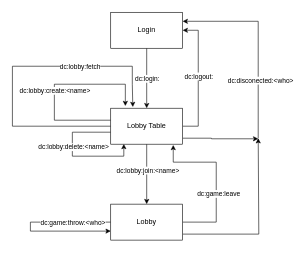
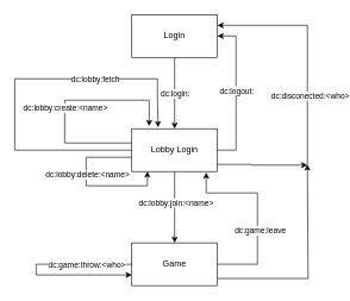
  <mxCell id="0" />
  <mxCell id="1" parent="0" />
  <mxCell id="2" style="edgeStyle=orthogonalEdgeStyle;rounded=0;orthogonalLoop=1;jettySize=auto;html=1;" edge="1" parent="1" source="4" target="16"><mxGeometry relative="1" as="geometry" /></mxCell>
  <mxCell id="3" value="dc:login:" style="edgeLabel;html=1;align=center;verticalAlign=middle;resizable=0;points=[];" vertex="1" connectable="0" parent="2"><mxGeometry x="-0.09" y="-1" relative="1" as="geometry"><mxPoint x="1" y="4" as="offset" /></mxGeometry></mxCell>
  <mxCell id="4" value="Login" style="rounded=0;whiteSpace=wrap;html=1;" vertex="1" parent="1"><mxGeometry x="184" y="20" width="120" height="60" as="geometry" /></mxCell>
  <mxCell id="5" style="edgeStyle=orthogonalEdgeStyle;rounded=0;orthogonalLoop=1;jettySize=auto;html=1;entryX=1;entryY=0.5;entryDx=0;entryDy=0;" edge="1" parent="1" source="16" target="4"><mxGeometry relative="1" as="geometry"><mxPoint x="350" y="70" as="targetPoint" /><Array as="points"><mxPoint x="330" y="210" /><mxPoint x="330" y="50" /></Array></mxGeometry></mxCell>
  <mxCell id="6" value="dc:logout:" style="edgeLabel;html=1;align=center;verticalAlign=middle;resizable=0;points=[];" vertex="1" connectable="0" parent="5"><mxGeometry x="0.035" relative="1" as="geometry"><mxPoint as="offset" /></mxGeometry></mxCell>
  <mxCell id="7" style="edgeStyle=orthogonalEdgeStyle;rounded=0;orthogonalLoop=1;jettySize=auto;html=1;entryX=0.203;entryY=-0.061;entryDx=0;entryDy=0;entryPerimeter=0;" edge="1" parent="1" source="16" target="16"><mxGeometry relative="1" as="geometry"><mxPoint x="150" y="140" as="targetPoint" /><Array as="points"><mxPoint x="90" y="200" /><mxPoint x="90" y="140" /><mxPoint x="208" y="140" /></Array></mxGeometry></mxCell>
  <mxCell id="8" value="dc:lobby:create:&amp;lt;name&amp;gt;" style="edgeLabel;html=1;align=center;verticalAlign=middle;resizable=0;points=[];" vertex="1" connectable="0" parent="7"><mxGeometry x="-0.255" y="1" relative="1" as="geometry"><mxPoint x="1" y="-29" as="offset" /></mxGeometry></mxCell>
  <mxCell id="9" style="edgeStyle=orthogonalEdgeStyle;rounded=0;orthogonalLoop=1;jettySize=auto;html=1;entryX=0.307;entryY=-0.033;entryDx=0;entryDy=0;entryPerimeter=0;" edge="1" parent="1" source="16" target="16"><mxGeometry relative="1" as="geometry"><mxPoint x="90" y="140" as="targetPoint" /><Array as="points"><mxPoint x="20" y="210" /><mxPoint x="20" y="110" /><mxPoint x="220" y="110" /><mxPoint x="220" y="140" /><mxPoint x="221" y="140" /></Array></mxGeometry></mxCell>
  <mxCell id="10" value="dc:lobby:fetch" style="edgeLabel;html=1;align=center;verticalAlign=middle;resizable=0;points=[];" vertex="1" connectable="0" parent="9"><mxGeometry x="0.262" y="1" relative="1" as="geometry"><mxPoint x="40" y="1" as="offset" /></mxGeometry></mxCell>
  <mxCell id="11" style="edgeStyle=orthogonalEdgeStyle;rounded=0;orthogonalLoop=1;jettySize=auto;html=1;entryX=0.182;entryY=0.994;entryDx=0;entryDy=0;entryPerimeter=0;" edge="1" parent="1" source="16" target="16"><mxGeometry relative="1" as="geometry"><mxPoint x="90" y="260" as="targetPoint" /><Array as="points"><mxPoint x="120" y="220" /><mxPoint x="120" y="260" /><mxPoint x="206" y="260" /></Array></mxGeometry></mxCell>
  <mxCell id="12" value="dc:lobby:delete:&amp;lt;name&amp;gt;" style="edgeLabel;html=1;align=center;verticalAlign=middle;resizable=0;points=[];" vertex="1" connectable="0" parent="11"><mxGeometry x="-0.16" y="1" relative="1" as="geometry"><mxPoint as="offset" /></mxGeometry></mxCell>
  <mxCell id="13" style="edgeStyle=orthogonalEdgeStyle;rounded=0;orthogonalLoop=1;jettySize=auto;html=1;" edge="1" parent="1" source="16" target="22"><mxGeometry relative="1" as="geometry" /></mxCell>
  <mxCell id="14" value="dc:lobby:join:&amp;lt;name&amp;gt;" style="edgeLabel;html=1;align=center;verticalAlign=middle;resizable=0;points=[];" vertex="1" connectable="0" parent="13"><mxGeometry x="-0.14" y="1" relative="1" as="geometry"><mxPoint as="offset" /></mxGeometry></mxCell>
  <mxCell id="15" style="edgeStyle=orthogonalEdgeStyle;rounded=0;orthogonalLoop=1;jettySize=auto;html=1;" edge="1" parent="1" source="16"><mxGeometry relative="1" as="geometry"><mxPoint x="430" y="231" as="targetPoint" /><Array as="points"><mxPoint x="352" y="230" /><mxPoint x="400" y="231" /></Array></mxGeometry></mxCell>
- <mxCell id="16" value="Lobby Table" style="rounded=0;whiteSpace=wrap;html=1;" vertex="1" parent="1"><mxGeometry x="184" y="180" width="120" height="60" as="geometry" /></mxCell>
+ <mxCell id="16" value="Lobby Login" style="rounded=0;whiteSpace=wrap;html=1;" vertex="1" parent="1"><mxGeometry x="184" y="180" width="120" height="60" as="geometry" /></mxCell>
  <mxCell id="17" style="edgeStyle=orthogonalEdgeStyle;rounded=0;orthogonalLoop=1;jettySize=auto;html=1;entryX=0.869;entryY=1.022;entryDx=0;entryDy=0;entryPerimeter=0;" edge="1" parent="1" source="22" target="16"><mxGeometry relative="1" as="geometry"><Array as="points"><mxPoint x="360" y="370" /><mxPoint x="360" y="270" /><mxPoint x="288" y="270" /></Array></mxGeometry></mxCell>
  <mxCell id="18" value="dc:game:leave" style="edgeLabel;html=1;align=center;verticalAlign=middle;resizable=0;points=[];" vertex="1" connectable="0" parent="17"><mxGeometry x="-0.19" y="-3" relative="1" as="geometry"><mxPoint as="offset" /></mxGeometry></mxCell>
  <mxCell id="19" style="edgeStyle=orthogonalEdgeStyle;rounded=0;orthogonalLoop=1;jettySize=auto;html=1;entryX=0;entryY=0.75;entryDx=0;entryDy=0;" edge="1" parent="1" source="22" target="22"><mxGeometry relative="1" as="geometry"><mxPoint x="90" y="410" as="targetPoint" /><Array as="points"><mxPoint x="50" y="370" /><mxPoint x="50" y="385" /></Array></mxGeometry></mxCell>
  <mxCell id="20" value="dc:game:throw:&amp;lt;who&amp;gt;" style="edgeLabel;html=1;align=center;verticalAlign=middle;resizable=0;points=[];" vertex="1" connectable="0" parent="19"><mxGeometry x="-0.139" y="-1" relative="1" as="geometry"><mxPoint x="58" y="1" as="offset" /></mxGeometry></mxCell>
  <mxCell id="21" style="edgeStyle=orthogonalEdgeStyle;rounded=0;orthogonalLoop=1;jettySize=auto;html=1;" edge="1" parent="1" source="22"><mxGeometry relative="1" as="geometry"><mxPoint x="430" y="230" as="targetPoint" /><Array as="points"><mxPoint x="431" y="390" /><mxPoint x="431" y="230" /></Array></mxGeometry></mxCell>
- <mxCell id="22" value="Lobby" style="rounded=0;whiteSpace=wrap;html=1;" vertex="1" parent="1"><mxGeometry x="184" y="340" width="120" height="60" as="geometry" /></mxCell>
+ <mxCell id="22" value="Game" style="rounded=0;whiteSpace=wrap;html=1;" vertex="1" parent="1"><mxGeometry x="184" y="340" width="120" height="60" as="geometry" /></mxCell>
  <mxCell id="23" value="" style="endArrow=classic;html=1;rounded=0;entryX=1;entryY=0.25;entryDx=0;entryDy=0;" edge="1" parent="1" target="4"><mxGeometry width="50" height="50" relative="1" as="geometry"><mxPoint x="430" y="230" as="sourcePoint" /><mxPoint x="430" y="30" as="targetPoint" /><Array as="points"><mxPoint x="430" y="35" /></Array></mxGeometry></mxCell>
  <mxCell id="24" value="dc:disconected:&amp;lt;who&amp;gt;" style="edgeLabel;html=1;align=center;verticalAlign=middle;resizable=0;points=[];" vertex="1" connectable="0" parent="23"><mxGeometry x="-0.396" y="-3" relative="1" as="geometry"><mxPoint as="offset" /></mxGeometry></mxCell>
